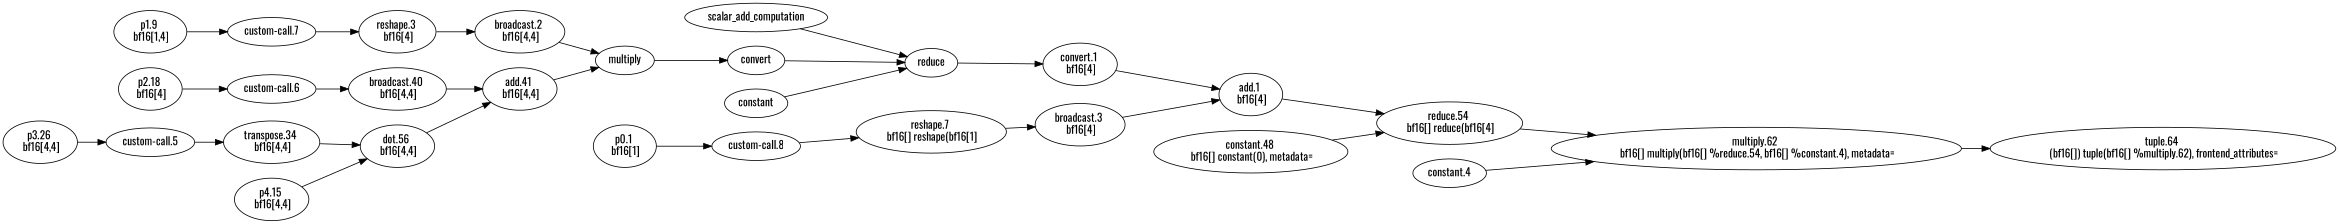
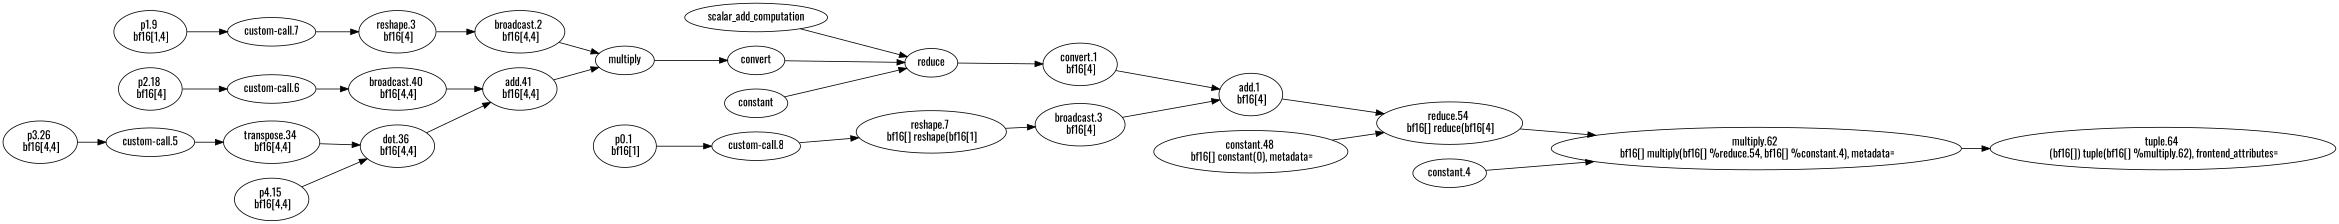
  digraph {
    fontname=Oswald
    rankdir=LR
    node [fontname=Oswald]
    edge [fontname=Oswald]
    n1 [label="p4.15 \n bf16[4,4]"]
-   n2 [label="dot.56 \n bf16[4,4]"]
+   n2 [label="dot.36 \n bf16[4,4]"]
    n3 [label="add.41 \n bf16[4,4]"]
    n4 [label="p3.26 \n bf16[4,4]"]
    "custom-call.5"
    n6 [label="transpose.34 \n bf16[4,4]"]
    multiply
    n8 [label="p2.18 \n bf16[4]"]
    "custom-call.6"
    n10 [label="broadcast.40 \n bf16[4,4]"]
    convert
    n12 [label="p1.9 \n bf16[1,4]"]
    "custom-call.7"
    n14 [label="reshape.3 \n bf16[4]"]
    n15 [label="broadcast.2 \n bf16[4,4]"]
    n16 [label="convert.1 \n bf16[4]"]
    n17 [label="add.1 \n bf16[4]"]
    n18 [label="reduce.54 \n bf16[] reduce(bf16[4]"]
    n19 [label="p0.1 \n bf16[1]"]
    "custom-call.8"
    n21 [label="reshape.7 \n bf16[] reshape(bf16[1]"]
    n22 [label="broadcast.3 \n bf16[4]"]
    n23 [label="multiply.62 \n bf16[] multiply(bf16[] %reduce.54, bf16[] %constant.4), metadata="]
    n24 [label="constant.48 \n bf16[] constant(0), metadata="]
    n25 [label="tuple.64 \n (bf16[]) tuple(bf16[] %multiply.62), frontend_attributes="]
    reduce
    constant
    scalar_add_computation
    "constant.4"
    n1 -> n2
    n2 -> n3
    n3 -> multiply
    n4 -> "custom-call.5"
    "custom-call.5" -> n6
    n6 -> n2
    multiply -> convert
    n8 -> "custom-call.6"
    "custom-call.6" -> n10
    n10 -> n3
    convert -> reduce
    n12 -> "custom-call.7"
    "custom-call.7" -> n14
    n14 -> n15
    n15 -> multiply
    n16 -> n17
    n17 -> n18
    n18 -> n23
    n19 -> "custom-call.8"
    "custom-call.8" -> n21
    n21 -> n22
    n22 -> n17
    n23 -> n25
    n24 -> n18
    reduce -> n16
    constant -> reduce
    scalar_add_computation -> reduce
    "constant.4" -> n23
  }
